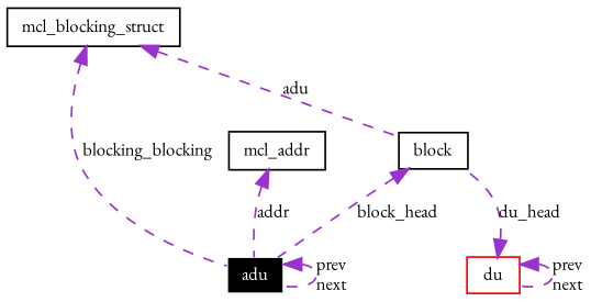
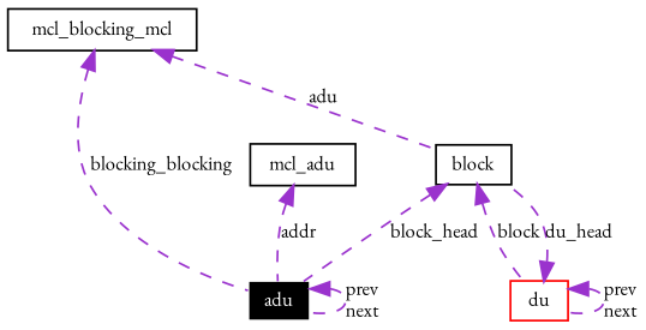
  digraph {
    fontname="EB Garamond"
    node [color=black fontname="EB Garamond" fontsize=10 shape=record]
    edge [color=darkorchid3 dir=back fontname="EB Garamond" fontsize=10 labelfontname=Helvetica labelfontsize=10 style=dashed]
    n1 [color=white fillcolor=black fontcolor=white height=0.2 label=adu style=filled width=0.4]
    n2 [height=0.2 label=block width=0.4]
    n3 [color=red height=0.2 label=du width=0.4]
-   n4 [height=0.2 label=mcl_blocking_struct width=0.4]
-   n5 [height=0.2 label=mcl_addr width=0.4]
+   n4 [height=0.2 label=mcl_blocking_mcl width=0.4]
+   n5 [height=0.2 label=mcl_adu width=0.4]
    n1 -> n1 [label="prev\nnext"]
    n2 -> n1 [label=block_head]
+   n2 -> n3 [label=block]
    n3 -> n2 [label=du_head]
    n3 -> n3 [label="prev\nnext"]
    n4 -> n1 [label=blocking_blocking]
    n4 -> n2 [label=adu]
    n5 -> n1 [label=addr]
  }
